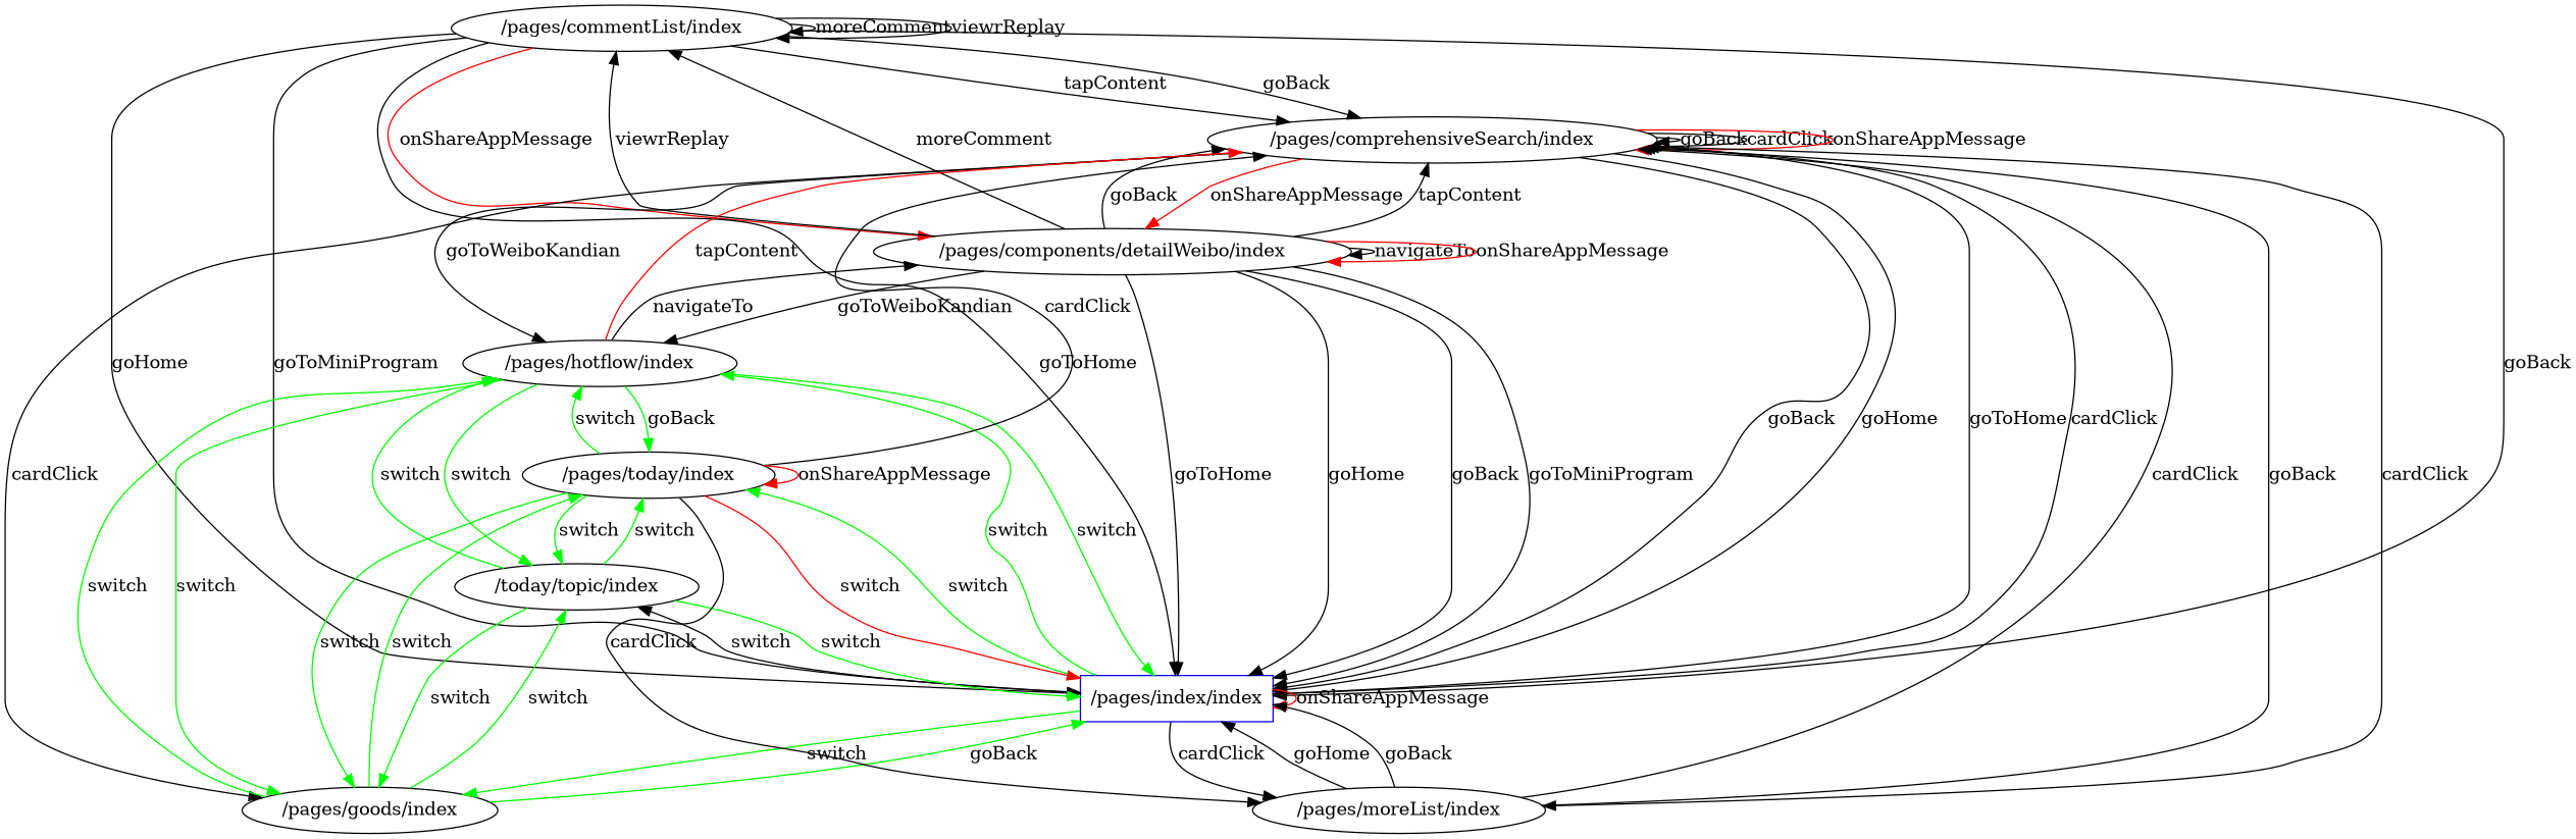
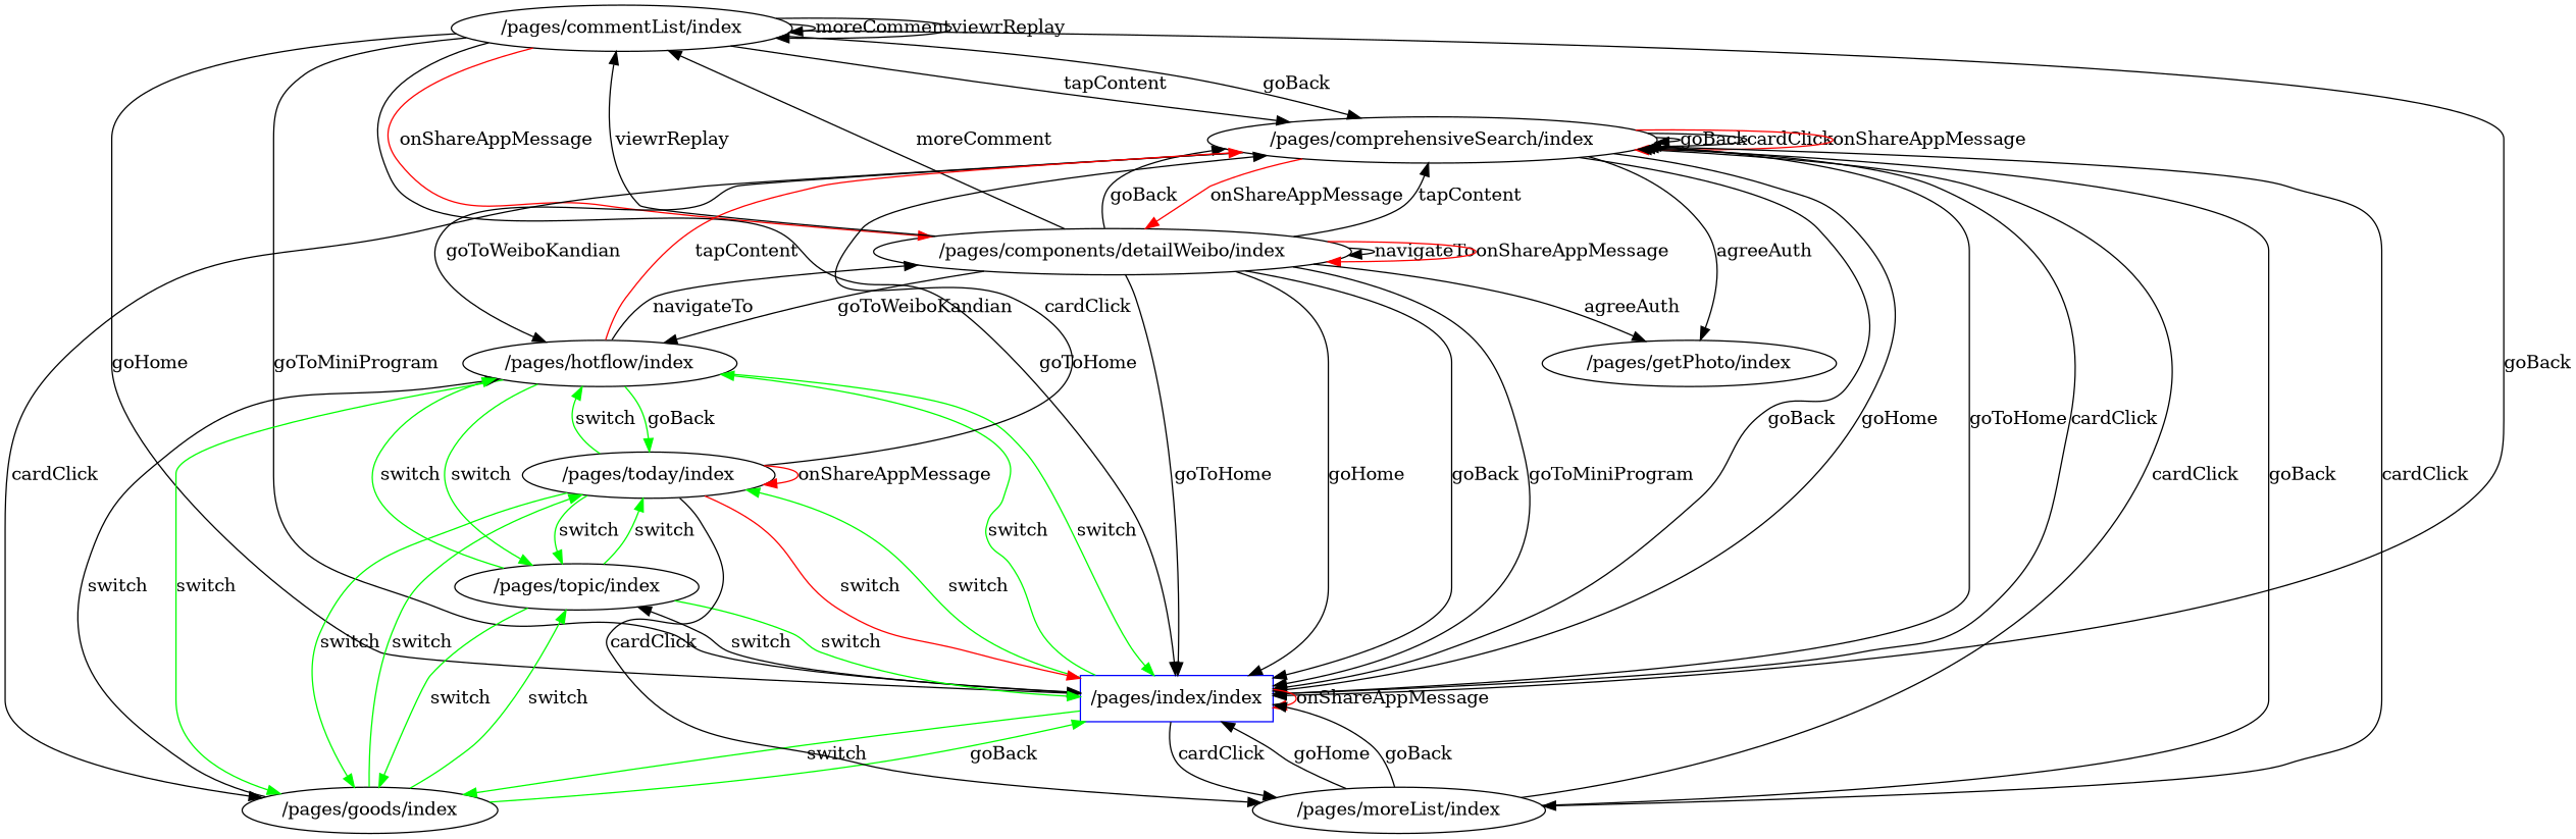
  digraph {
    n1 [label="/pages/commentList/index"]
    n2 [label="/pages/comprehensiveSearch/index"]
    n3 [label="/pages/components/detailWeibo/index"]
    n4 [color=blue label="/pages/index/index" shape=rectangle]
+   n5 [label="/pages/getPhoto/index"]
    n6 [label="/pages/hotflow/index"]
    n7 [label="/pages/moreList/index"]
    n8 [label="/pages/goods/index"]
-   n9 [label="/today/topic/index"]
+   n9 [label="/pages/topic/index"]
    n10 [label="/pages/today/index"]
    n1 -> n1 [label=moreComment]
    n1 -> n1 [label=viewrReplay]
    n1 -> n2 [label=tapContent]
    n1 -> n2 [label=goBack]
    n1 -> n3 [color=red label=onShareAppMessage]
    n1 -> n4 [label=goBack]
    n1 -> n4 [label=goHome]
    n1 -> n4 [label=goToMiniProgram]
    n1 -> n4 [label=goToHome]
    n2 -> n2 [label=goBack]
    n2 -> n2 [label=cardClick]
    n2 -> n2 [color=red label=onShareAppMessage]
    n2 -> n3 [color=red label=onShareAppMessage]
    n2 -> n4 [label=goBack]
    n2 -> n4 [label=goHome]
    n2 -> n4 [label=goToHome]
+   n2 -> n5 [label=agreeAuth]
    n2 -> n6 [label=goToWeiboKandian]
    n2 -> n7 [label=cardClick]
    n2 -> n8 [label=cardClick]
    n3 -> n1 [label=viewrReplay]
    n3 -> n1 [label=moreComment]
    n3 -> n2 [label=tapContent]
    n3 -> n2 [label=goBack]
    n3 -> n3 [label=navigateTo]
    n3 -> n3 [color=red label=onShareAppMessage]
    n3 -> n4 [label=goToHome]
    n3 -> n4 [label=goHome]
    n3 -> n4 [label=goBack]
    n3 -> n4 [label=goToMiniProgram]
+   n3 -> n5 [label=agreeAuth]
    n3 -> n6 [label=goToWeiboKandian]
    n4 -> n2 [label=cardClick]
    n4 -> n4 [color=red label=onShareAppMessage]
    n4 -> n6 [color=green label=switch]
    n4 -> n7 [label=cardClick]
    n4 -> n8 [color=green label=switch]
    n4 -> n9 [color=black label=switch]
    n4 -> n10 [color=green label=switch]
    n6 -> n2 [color=red label=tapContent]
    n6 -> n3 [label=navigateTo]
    n6 -> n4 [color=green label=switch]
    n6 -> n8 [color=green label=switch]
    n6 -> n9 [color=green label=switch]
    n6 -> n10 [color=green label=goBack]
    n7 -> n2 [label=cardClick]
    n7 -> n2 [label=goBack]
    n7 -> n4 [label=goHome]
    n7 -> n4 [label=goBack]
    n8 -> n4 [color=green label=goBack]
-   n8 -> n6 [color=green label=switch]
+   n8 -> n6 [color=black label=switch]
    n8 -> n9 [color=green label=switch]
    n8 -> n10 [color=green label=switch]
    n9 -> n4 [color=green label=switch]
    n9 -> n6 [color=green label=switch]
    n9 -> n8 [color=green label=switch]
    n9 -> n10 [color=green label=switch]
    n10 -> n2 [label=cardClick]
    n10 -> n4 [color=red label=switch]
    n10 -> n6 [color=green label=switch]
    n10 -> n7 [label=cardClick]
    n10 -> n8 [color=green label=switch]
    n10 -> n9 [color=green label=switch]
    n10 -> n10 [color=red label=onShareAppMessage]
  }
